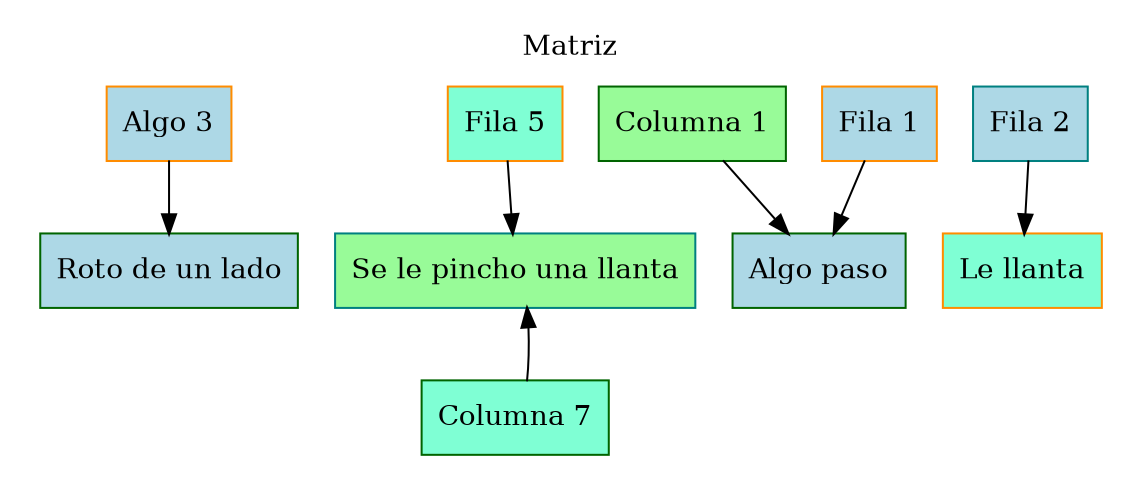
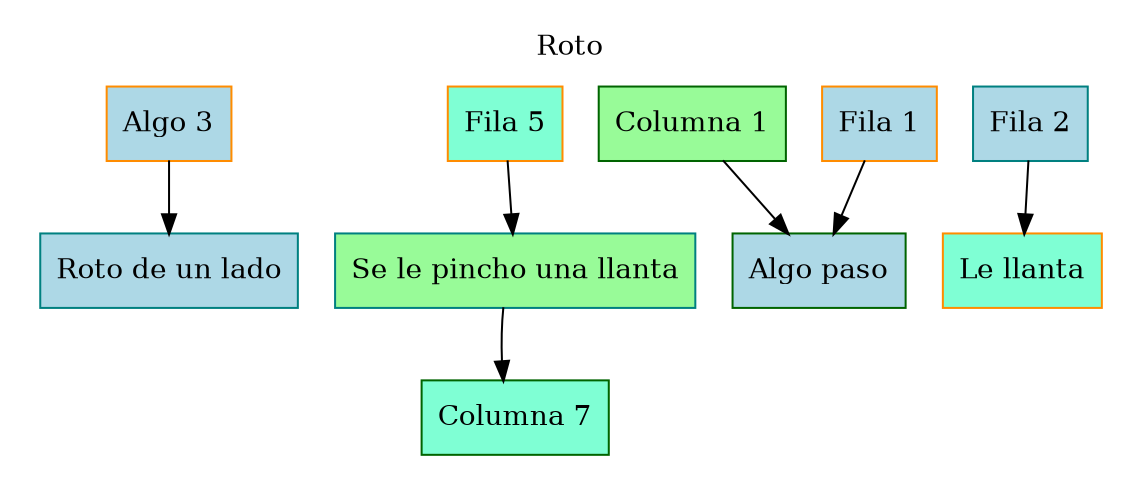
  digraph {
    pencolor=transparent
    rankdir=TB
    node [color=darkorange fillcolor=lightblue shape=record style=filled]
    n1 [label="Fila 1"]
    n2 [color=darkgreen label="Algo paso"]
    n3 [color=teal label="Fila 2"]
    n4 [fillcolor=aquamarine label="Le llanta"]
    n5 [fillcolor=aquamarine label="Fila 5"]
-   n6 [color=darkgreen label="Roto de un lado"]
+   n6 [color=teal label="Roto de un lado"]
    n7 [color=teal fillcolor=palegreen label="Se le pincho una llanta"]
    n8 [color=darkgreen fillcolor=palegreen label="Columna 1"]
    n9 [label="Algo 3"]
    n10 [color=darkgreen fillcolor=aquamarine label="Columna 7"]
    subgraph cluster_1 {
-     label=Matriz
+     label=Roto
      n1
      n2
      n3
      n4
      n5
      n6
      n7
      n8
      n9
      n10
    }
    n1 -> n2
    n3 -> n4
    n5 -> n7
    n8 -> n2
    n9 -> n6
-   n10 -> n7
+   n7 -> n10
  }
